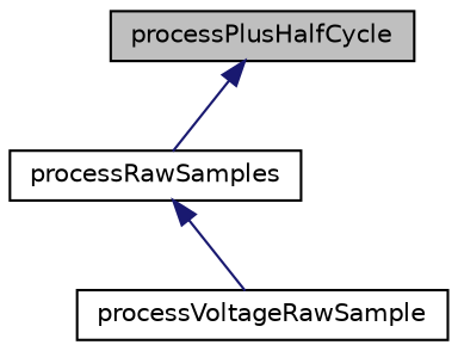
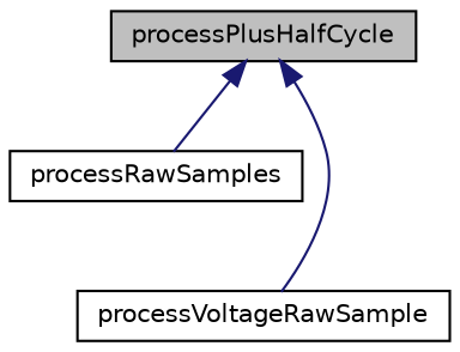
  digraph {
    rankdir=TB
    node [color=black fontname=Helvetica fontsize=10 shape=record]
    edge [color=midnightblue dir=back fontname=Helvetica fontsize=10 labelfontname=Helvetica labelfontsize=10 style=solid]
    n1 [fillcolor=grey75 fontcolor=black height=0.2 label=processPlusHalfCycle style=filled width=0.4]
    n2 [height=0.2 label=processRawSamples width=0.4]
    n3 [height=0.2 label=processVoltageRawSample width=0.4]
    n1 -> n2
-   n2 -> n3
+   n1 -> n3
  }
